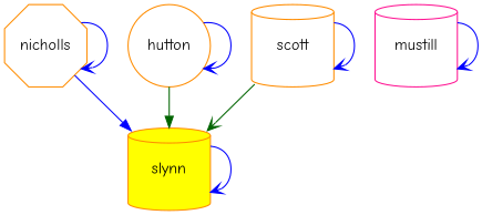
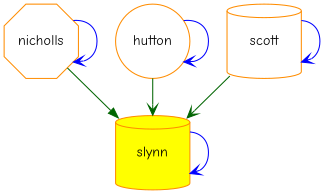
  digraph {
    fontname="Comic Neue"
    node [color=darkorange fillcolor=white fixedsize=true fontname="Comic Neue" shape=cylinder style=filled]
    edge [arrowhead=vee color=blue fontname="Comic Neue" penwidth=1]
    nicholls [height=1 shape=octagon width=1]
    slynn [fillcolor=yellow height=1 width=1]
-   mustill [color=deeppink height=1 width=1]
    hutton [height=1 shape=circle width=1]
    scott [height=1 width=1]
    nicholls -> nicholls
-   nicholls -> slynn [arrowhead=normal]
+   nicholls -> slynn [arrowhead=normal color=darkgreen]
    slynn -> slynn
-   mustill -> mustill
-   hutton -> slynn [arrowhead=normal color=darkgreen]
+   hutton -> slynn [color=darkgreen]
    hutton -> hutton
    scott -> slynn [color=darkgreen]
    scott -> scott
  }
